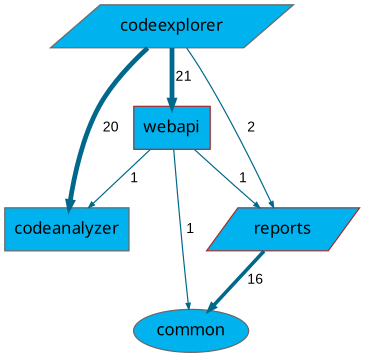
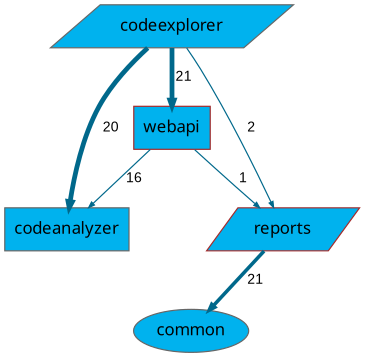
  digraph {
    bgcolor=white
    compound=true
    rankdir=TB
    node [color=gray40 fillcolor=deepskyblue2 fixedsize=false fontcolor=black fontname=Tahoma shape=box style=filled]
    edge [arrowsize=0.5 color=deepskyblue4 fontcolor=black fontname=Arial fontsize=12 penwidth=1]
    codeanalyzer
    codeexplorer [shape=parallelogram]
    reports [color=brown shape=parallelogram]
    webapi [color=brown]
    common [shape=ellipse]
    codeexplorer -> codeanalyzer [label=" 20 " penwidth=4]
    codeexplorer -> reports [label=" 2 "]
    codeexplorer -> webapi [label=" 21 " penwidth=4]
-   reports -> common [label=" 16 " penwidth=3]
-   webapi -> codeanalyzer [label=" 1 "]
+   reports -> common [label=" 21 " penwidth=3]
+   webapi -> codeanalyzer [label=" 16 "]
    webapi -> reports [label=" 1 "]
-   webapi -> common [label=" 1 "]
  }
